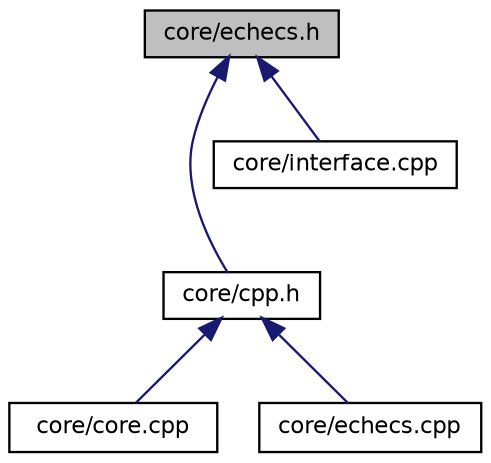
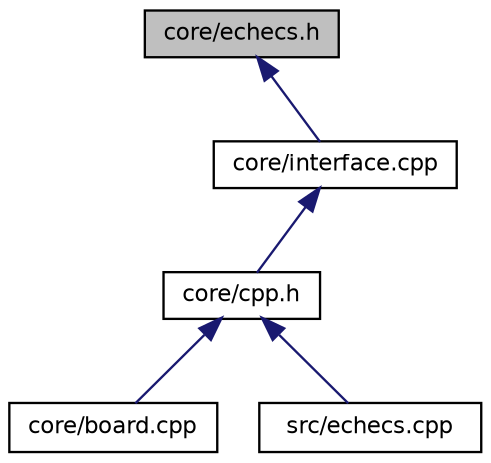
  digraph {
    node [color=black fillcolor=white fontname=Helvetica fontsize=10 shape=record style=filled]
    edge [color=midnightblue dir=back fontname=Helvetica fontsize=10 labelfontname=Helvetica labelfontsize=10 style=solid]
    n1 [fillcolor=grey75 fontcolor=black height=0.2 label="core/echecs.h" width=0.4]
    n2 [height=0.2 label="core/cpp.h" width=0.4]
    n3 [height=0.2 label="core/interface.cpp" width=0.4]
-   n4 [height=0.2 label="core/core.cpp" width=0.4]
-   n5 [height=0.2 label="core/echecs.cpp" width=0.4]
-   n1 -> n2
+   n4 [height=0.2 label="core/board.cpp" width=0.4]
+   n5 [height=0.2 label="src/echecs.cpp" width=0.4]
+   n3 -> n2
    n1 -> n3
    n2 -> n4
    n2 -> n5
  }
